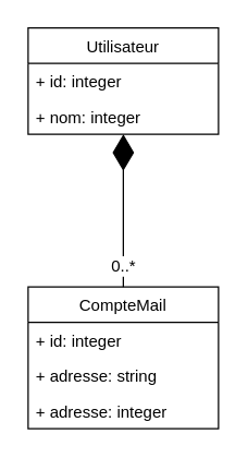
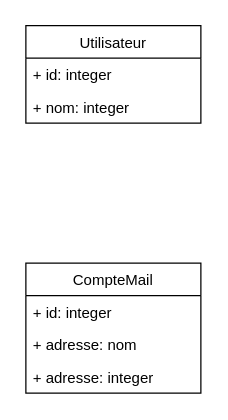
  <mxCell id="0" />
  <mxCell id="1" parent="0" />
  <mxCell id="2" value="Utilisateur" style="swimlane;fontStyle=0;childLayout=stackLayout;horizontal=1;startSize=26;fillColor=none;horizontalStack=0;resizeParent=1;resizeParentMax=0;resizeLast=0;collapsible=1;marginBottom=0;" parent="1" vertex="1"><mxGeometry x="20" y="20" width="140" height="78" as="geometry" /></mxCell>
  <mxCell id="3" value="+ id: integer" style="text;strokeColor=none;fillColor=none;align=left;verticalAlign=top;spacingLeft=4;spacingRight=4;overflow=hidden;rotatable=0;points=[[0,0.5],[1,0.5]];portConstraint=eastwest;" parent="2" vertex="1"><mxGeometry y="26" width="140" height="26" as="geometry" /></mxCell>
  <mxCell id="4" value="+ nom: integer" style="text;strokeColor=none;fillColor=none;align=left;verticalAlign=top;spacingLeft=4;spacingRight=4;overflow=hidden;rotatable=0;points=[[0,0.5],[1,0.5]];portConstraint=eastwest;" parent="2" vertex="1"><mxGeometry y="52" width="140" height="26" as="geometry" /></mxCell>
  <mxCell id="5" value="CompteMail" style="swimlane;fontStyle=0;childLayout=stackLayout;horizontal=1;startSize=26;fillColor=none;horizontalStack=0;resizeParent=1;resizeParentMax=0;resizeLast=0;collapsible=1;marginBottom=0;" parent="1" vertex="1"><mxGeometry x="20" y="210" width="140" height="104" as="geometry" /></mxCell>
  <mxCell id="6" value="+ id: integer" style="text;strokeColor=none;fillColor=none;align=left;verticalAlign=top;spacingLeft=4;spacingRight=4;overflow=hidden;rotatable=0;points=[[0,0.5],[1,0.5]];portConstraint=eastwest;" parent="5" vertex="1"><mxGeometry y="26" width="140" height="26" as="geometry" /></mxCell>
- <mxCell id="7" value="+ adresse: string" style="text;strokeColor=none;fillColor=none;align=left;verticalAlign=top;spacingLeft=4;spacingRight=4;overflow=hidden;rotatable=0;points=[[0,0.5],[1,0.5]];portConstraint=eastwest;" parent="5" vertex="1"><mxGeometry y="52" width="140" height="26" as="geometry" /></mxCell>
+ <mxCell id="7" value="+ adresse: nom" style="text;strokeColor=none;fillColor=none;align=left;verticalAlign=top;spacingLeft=4;spacingRight=4;overflow=hidden;rotatable=0;points=[[0,0.5],[1,0.5]];portConstraint=eastwest;" parent="5" vertex="1"><mxGeometry y="52" width="140" height="26" as="geometry" /></mxCell>
  <mxCell id="8" value="+ adresse: integer" style="text;strokeColor=none;fillColor=none;align=left;verticalAlign=top;spacingLeft=4;spacingRight=4;overflow=hidden;rotatable=0;points=[[0,0.5],[1,0.5]];portConstraint=eastwest;" parent="5" vertex="1"><mxGeometry y="78" width="140" height="26" as="geometry" /></mxCell>
- <mxCell id="9" value="" style="endArrow=diamondThin;endFill=1;endSize=24;html=1;edgeStyle=orthogonalEdgeStyle;curved=1;" parent="1" source="5" target="2" edge="1"><mxGeometry width="160" relative="1" as="geometry"><mxPoint x="-60" y="180" as="sourcePoint" /><mxPoint x="100" y="180" as="targetPoint" /></mxGeometry></mxCell>
- <mxCell id="10" value="0..*" style="text;html=1;resizable=0;points=[];align=center;verticalAlign=middle;labelBackgroundColor=#ffffff;" parent="9" vertex="1" connectable="0"><mxGeometry x="-0.718" y="1" relative="1" as="geometry"><mxPoint as="offset" /></mxGeometry></mxCell>
